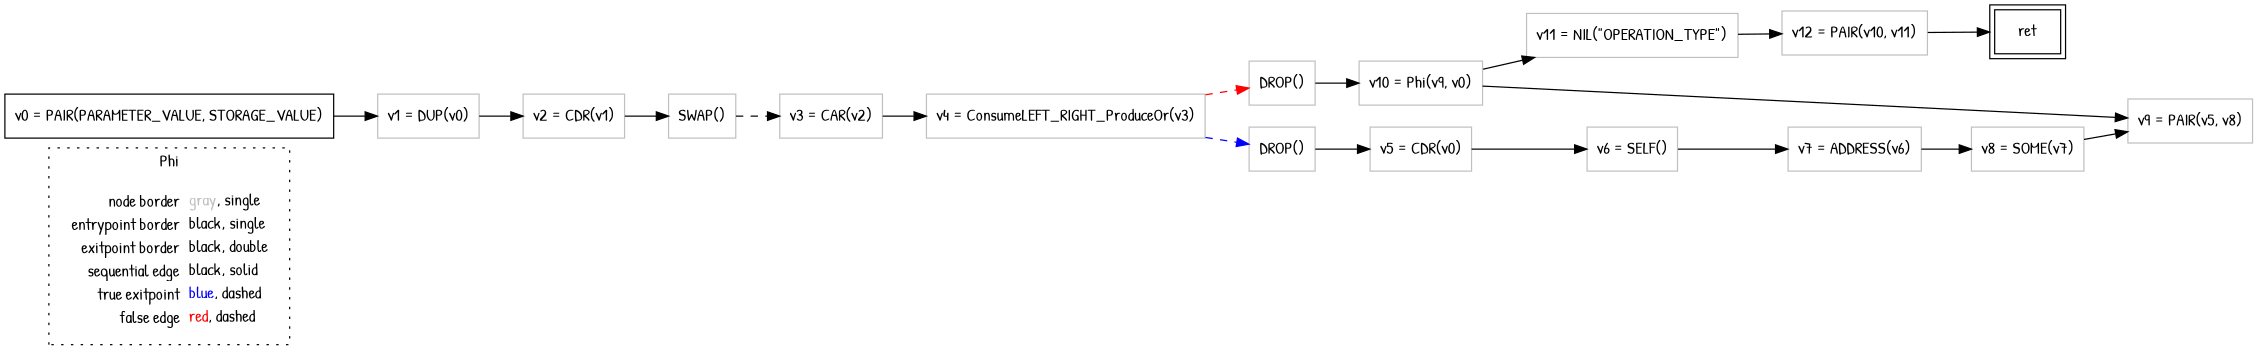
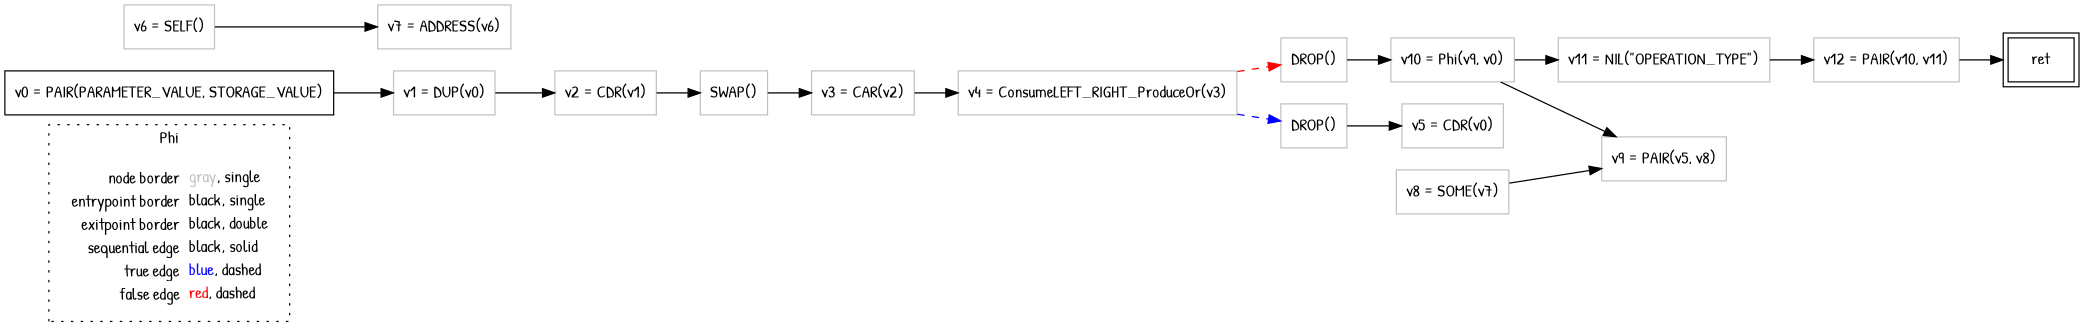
  digraph {
    fontname="Patrick Hand"
    rankdir=LR
    node [fontname="Patrick Hand" shape=rect color=gray]
    edge [color=black fontname="Patrick Hand"]
-   n1 [label=<<table border="0" cellpadding="2" cellspacing="0" cellborder="0"><tr><td align="right">node border&nbsp;</td><td align="left"><font color="gray">gray</font>, single</td></tr><tr><td align="right">entrypoint border&nbsp;</td><td align="left"><font color="black">black</font>, single</td></tr><tr><td align="right">exitpoint border&nbsp;</td><td align="left"><font color="black">black</font>, double</td></tr><tr><td align="right">sequential edge&nbsp;</td><td align="left"><font color="black">black</font>, solid</td></tr><tr><td align="right">true exitpoint&nbsp;</td><td align="left"><font color="blue">blue</font>, dashed</td></tr><tr><td align="right">false edge&nbsp;</td><td align="left"><font color="red">red</font>, dashed</td></tr></table>> shape=plaintext color=""]
+   n1 [label=<<table border="0" cellpadding="2" cellspacing="0" cellborder="0"><tr><td align="right">node border&nbsp;</td><td align="left"><font color="gray">gray</font>, single</td></tr><tr><td align="right">entrypoint border&nbsp;</td><td align="left"><font color="black">black</font>, single</td></tr><tr><td align="right">exitpoint border&nbsp;</td><td align="left"><font color="black">black</font>, double</td></tr><tr><td align="right">sequential edge&nbsp;</td><td align="left"><font color="black">black</font>, solid</td></tr><tr><td align="right">true edge&nbsp;</td><td align="left"><font color="blue">blue</font>, dashed</td></tr><tr><td align="right">false edge&nbsp;</td><td align="left"><font color="red">red</font>, dashed</td></tr></table>> shape=plaintext color=""]
    n2 [color=black label=<v0 = PAIR(PARAMETER_VALUE, STORAGE_VALUE)>]
    n3 [label=<v1 = DUP(v0)>]
    n4 [label=<v2 = CDR(v1)>]
    n5 [label=<DROP()>]
    n6 [label=<v10 = Phi(v9, v0)>]
    n7 [label=<v11 = NIL(&quot;OPERATION_TYPE&quot;)>]
    n8 [label=<v9 = PAIR(v5, v8)>]
    n9 [label=<v5 = CDR(v0)>]
    n10 [label=<v6 = SELF()>]
    n11 [label=<v7 = ADDRESS(v6)>]
    n12 [color=black label=<ret> peripheries=2]
    n13 [label=<SWAP()>]
    n14 [label=<v3 = CAR(v2)>]
    n15 [label=<v4 = ConsumeLEFT_RIGHT_ProduceOr(v3)>]
    n16 [label=<v12 = PAIR(v10, v11)>]
    n17 [label=<DROP()>]
    n18 [label=<v8 = SOME(v7)>]
    subgraph cluster_1 {
      label=Phi
      style=dotted
      n1
    }
    n2 -> n3
    n3 -> n4
    n4 -> n13
    n5 -> n6
    n6 -> n7
    n6 -> n8
    n7 -> n16
-   n9 -> n10
    n10 -> n11
-   n11 -> n18
-   n13 -> n14 [style=dashed]
+   n13 -> n14
    n14 -> n15
    n15 -> n5 [color=red style=dashed]
    n15 -> n17 [color=blue style=dashed]
    n16 -> n12
    n17 -> n9
    n18 -> n8
  }
